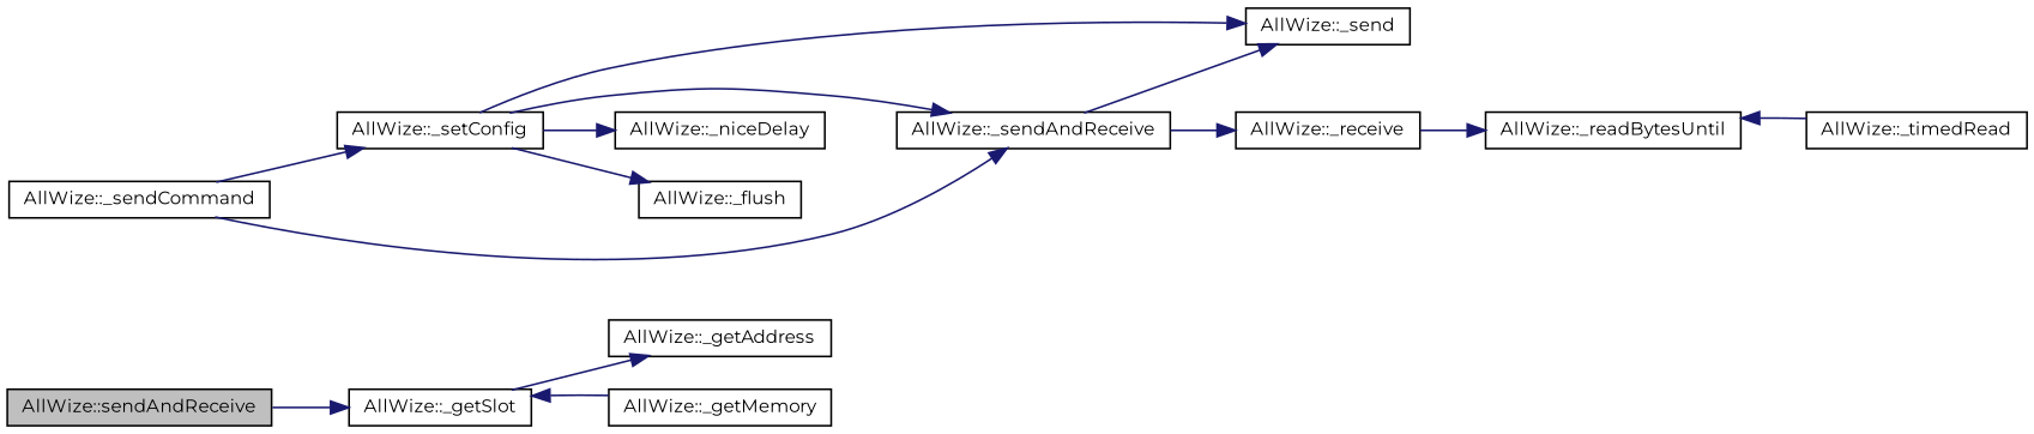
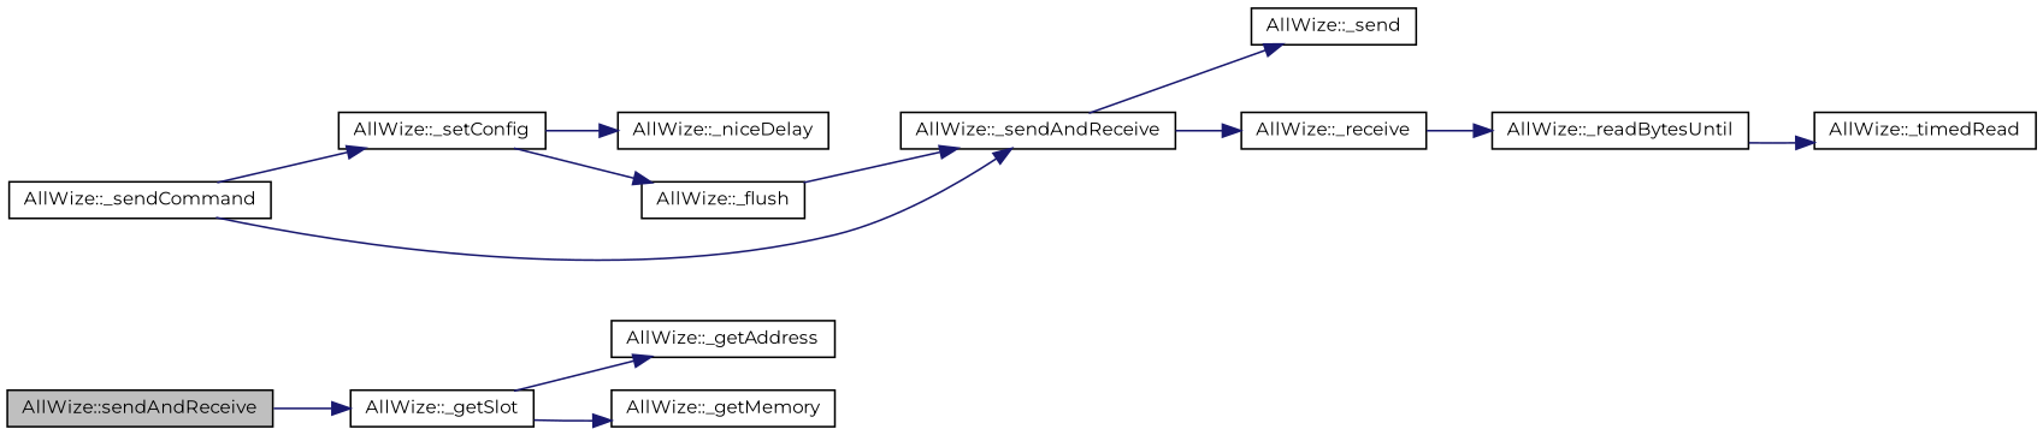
  digraph {
    fontname=Montserrat
    rankdir=LR
    node [color=black fillcolor=white fontname=Montserrat fontsize=10 shape=record style=filled]
    edge [color=midnightblue fontname=Montserrat fontsize=10 labelfontname=Helvetica labelfontsize=10 style=solid]
    n1 [fillcolor=grey75 fontcolor=black height=0.2 label="AllWize::sendAndReceive" width=0.4]
    n2 [height=0.2 label="AllWize::_getSlot" width=0.4]
    n3 [height=0.2 label="AllWize::_getAddress" width=0.4]
    n4 [height=0.2 label="AllWize::_getMemory" width=0.4]
    n5 [height=0.2 label="AllWize::_sendCommand" width=0.4]
    n6 [height=0.2 label="AllWize::_setConfig" width=0.4]
    n7 [height=0.2 label="AllWize::_sendAndReceive" width=0.4]
    n8 [height=0.2 label="AllWize::_flush" width=0.4]
    n9 [height=0.2 label="AllWize::_send" width=0.4]
    n10 [height=0.2 label="AllWize::_niceDelay" width=0.4]
    n11 [height=0.2 label="AllWize::_receive" width=0.4]
    n12 [height=0.2 label="AllWize::_readBytesUntil" width=0.4]
    n13 [height=0.2 label="AllWize::_timedRead" width=0.4]
    n1 -> n2
    n2 -> n3
-   n4 -> n2
+   n2 -> n4
    n5 -> n6
    n5 -> n7
-   n6 -> n7
+   n8 -> n7
    n6 -> n8
-   n6 -> n9
    n6 -> n10
    n7 -> n9
    n7 -> n11
    n11 -> n12
-   n13 -> n12
+   n12 -> n13
  }
